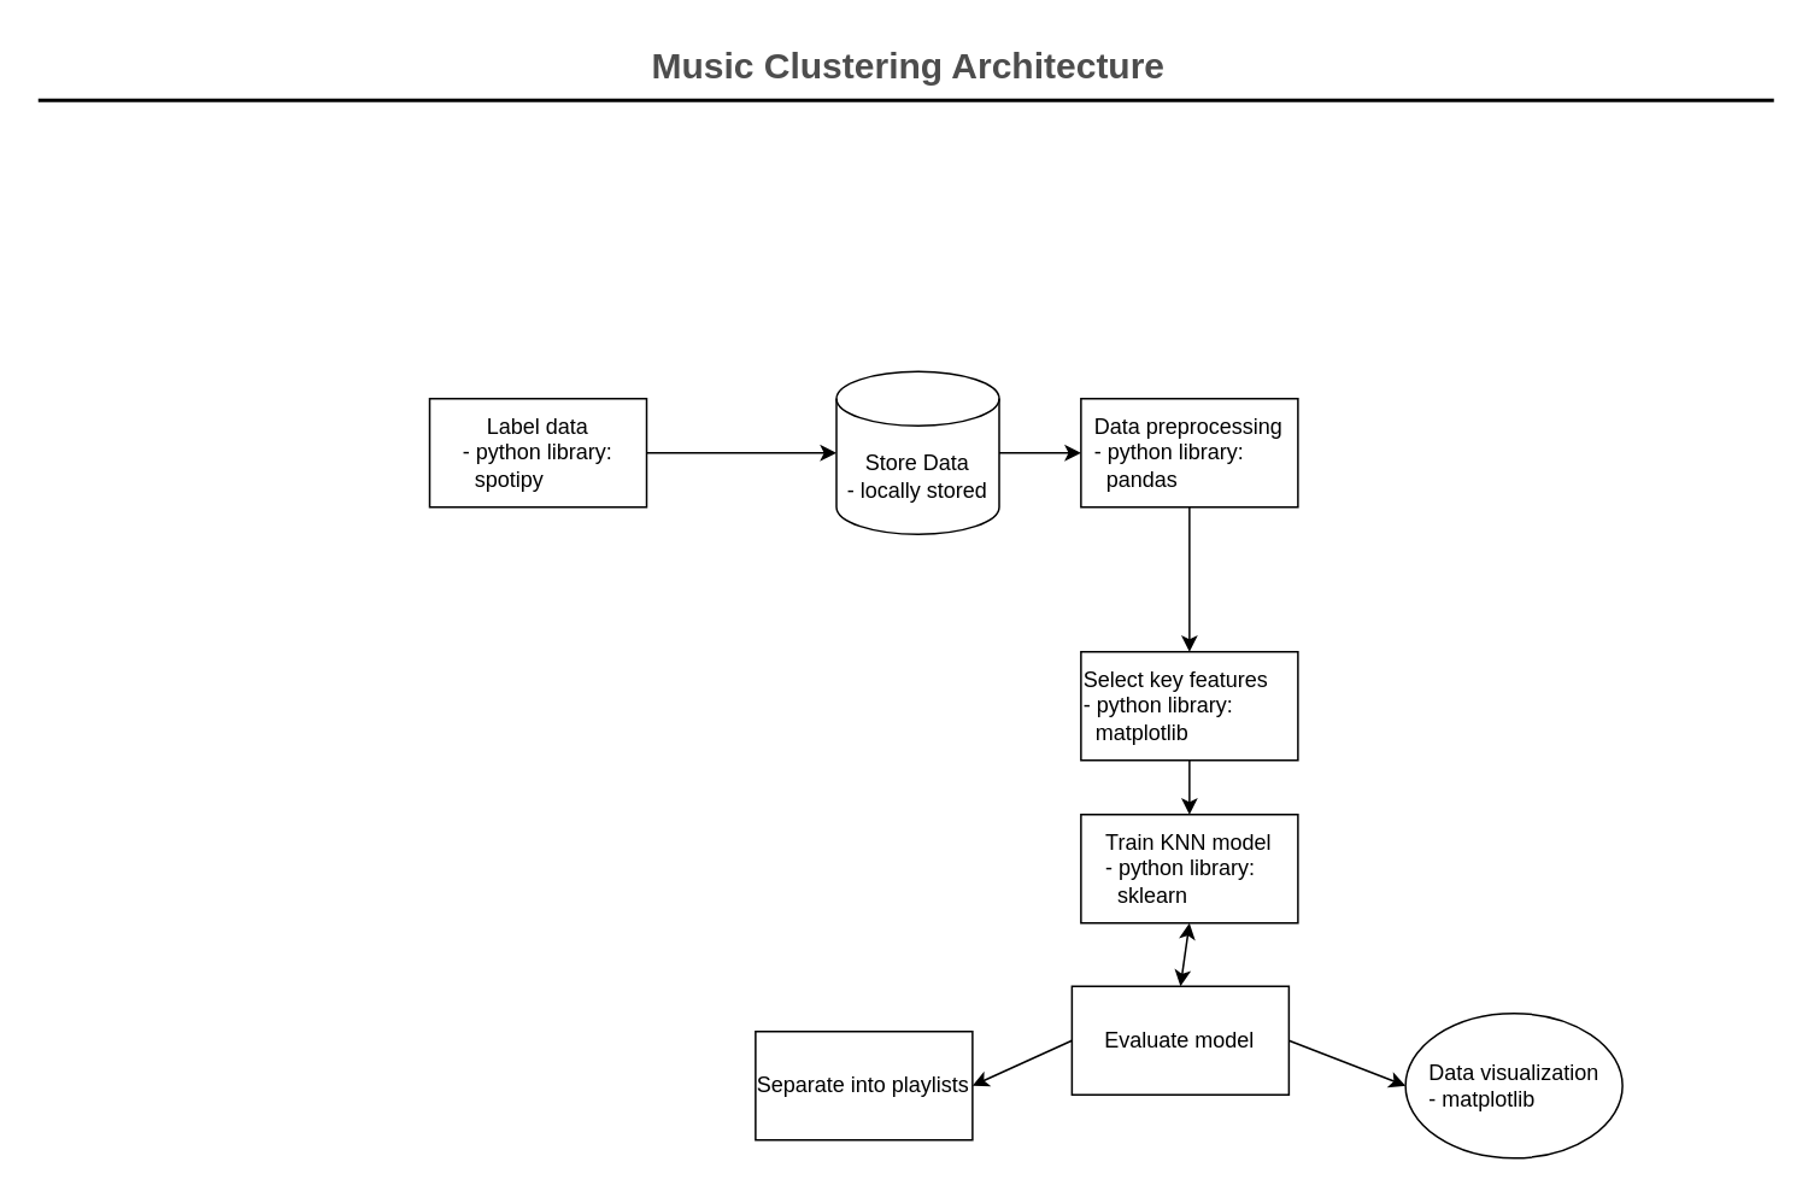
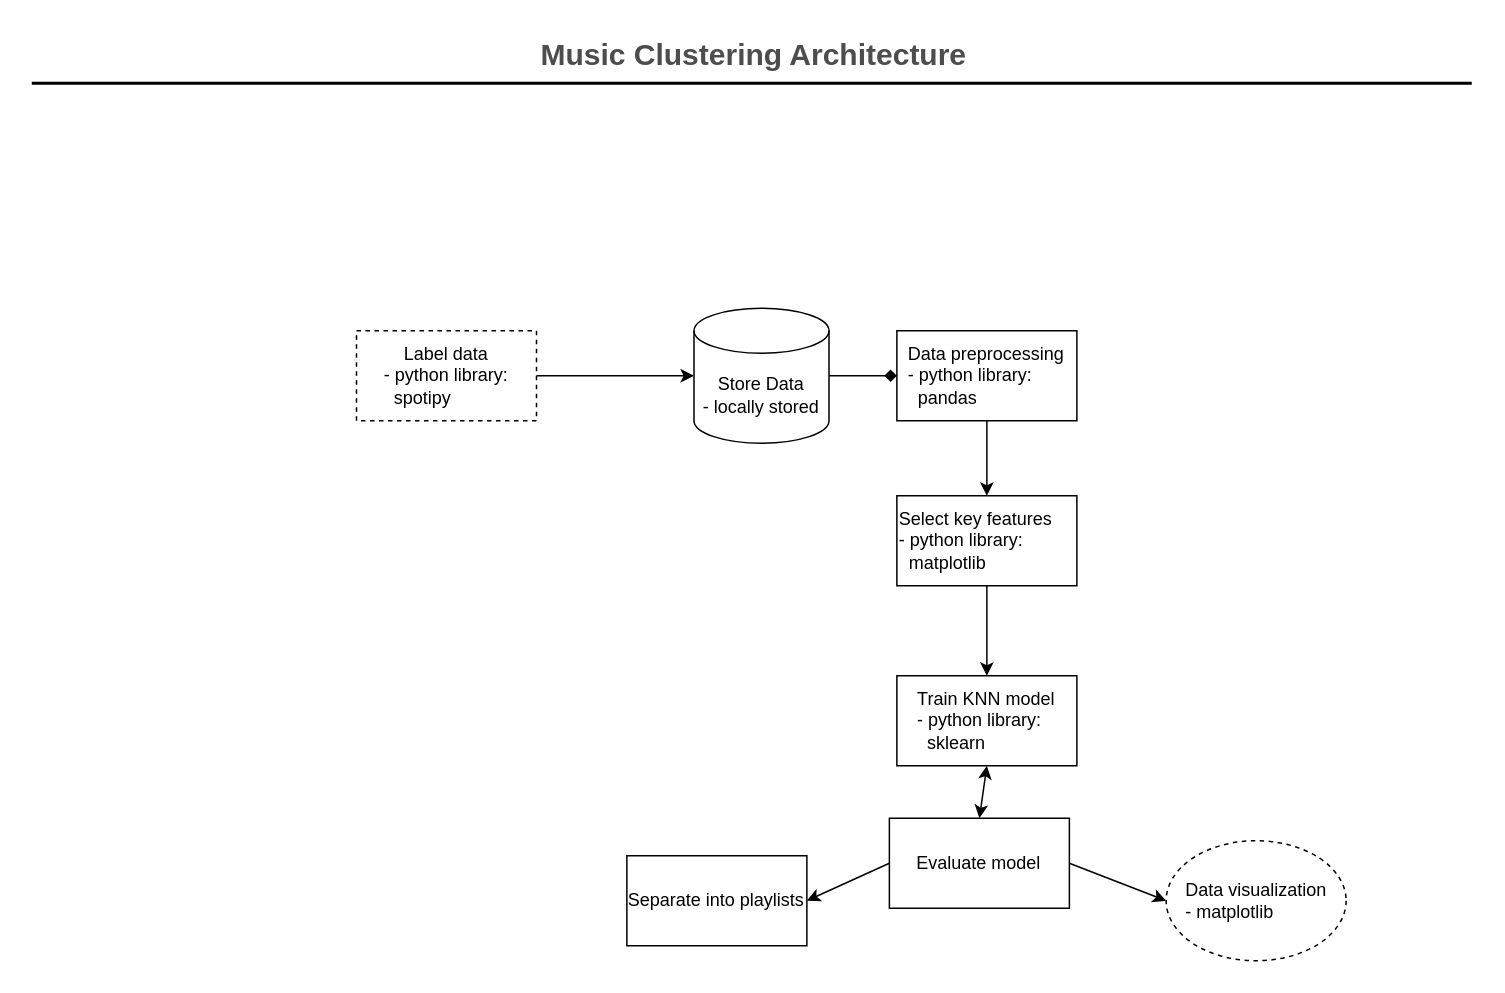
  <mxCell id="0" />
  <mxCell id="1" parent="0" />
  <mxCell id="2" value="Music Clustering Architecture" style="text;html=1;strokeColor=none;fillColor=none;align=center;verticalAlign=middle;whiteSpace=wrap;rounded=0;fontStyle=1;fontSize=20;fontColor=#4D4D4D;" parent="1" vertex="1"><mxGeometry x="106.5" y="20" width="790" height="30" as="geometry" /></mxCell>
  <mxCell id="3" value="" style="line;strokeWidth=2;html=1;fontSize=20;fontColor=#4D4D4D;" parent="1" vertex="1"><mxGeometry x="20.5" y="50" width="960" height="10" as="geometry" /></mxCell>
- <mxCell id="4" value="&lt;div style=&quot;text-align: center&quot;&gt;&lt;span style=&quot;text-align: left&quot;&gt;Label data&lt;/span&gt;&lt;/div&gt;&lt;div style=&quot;text-align: left&quot;&gt;&lt;span&gt;- python library:&lt;/span&gt;&lt;/div&gt;&lt;div style=&quot;text-align: left&quot;&gt;&lt;span&gt;&amp;nbsp; spotipy&lt;/span&gt;&lt;/div&gt;" style="rounded=0;whiteSpace=wrap;html=1;" parent="1" vertex="1"><mxGeometry x="237" y="220" width="120" height="60" as="geometry" /></mxCell>
- <mxCell id="5" value="Select key features&lt;br&gt;&lt;div&gt;- python library:&lt;/div&gt;&lt;div&gt;&amp;nbsp; matplotlib&lt;/div&gt;" style="rounded=0;whiteSpace=wrap;html=1;align=left;" parent="1" vertex="1"><mxGeometry x="597.25" y="360" width="120" height="60" as="geometry" /></mxCell>
+ <mxCell id="4" value="&lt;div style=&quot;text-align: center&quot;&gt;&lt;span style=&quot;text-align: left&quot;&gt;Label data&lt;/span&gt;&lt;/div&gt;&lt;div style=&quot;text-align: left&quot;&gt;&lt;span&gt;- python library:&lt;/span&gt;&lt;/div&gt;&lt;div style=&quot;text-align: left&quot;&gt;&lt;span&gt;&amp;nbsp; spotipy&lt;/span&gt;&lt;/div&gt;" style="rounded=0;whiteSpace=wrap;html=1;dashed=1;" parent="1" vertex="1"><mxGeometry x="237" y="220" width="120" height="60" as="geometry" /></mxCell>
+ <mxCell id="5" value="Select key features&lt;br&gt;&lt;div&gt;- python library:&lt;/div&gt;&lt;div&gt;&amp;nbsp; matplotlib&lt;/div&gt;" style="rounded=0;whiteSpace=wrap;html=1;align=left;" parent="1" vertex="1"><mxGeometry x="597.25" y="330" width="120" height="60" as="geometry" /></mxCell>
  <mxCell id="6" value="&lt;div&gt;&lt;span&gt;Train KNN model&lt;/span&gt;&lt;/div&gt;&lt;div style=&quot;text-align: left&quot;&gt;&lt;div&gt;- python library:&lt;/div&gt;&lt;div&gt;&amp;nbsp; sklearn&lt;/div&gt;&lt;/div&gt;" style="rounded=0;whiteSpace=wrap;html=1;align=center;" vertex="1" parent="1"><mxGeometry x="597.25" y="450" width="120" height="60" as="geometry" /></mxCell>
  <mxCell id="7" value="" style="endArrow=classic;html=1;rounded=0;exitX=1;exitY=0.5;exitDx=0;exitDy=0;entryX=0;entryY=0.5;entryDx=0;entryDy=0;entryPerimeter=0;" edge="1" parent="1" source="4" target="15"><mxGeometry width="50" height="50" relative="1" as="geometry"><mxPoint x="477" y="640" as="sourcePoint" /><mxPoint x="417" y="250" as="targetPoint" /></mxGeometry></mxCell>
  <mxCell id="8" value="Evaluate model" style="rounded=0;whiteSpace=wrap;html=1;align=center;" vertex="1" parent="1"><mxGeometry x="592.25" y="545" width="120" height="60" as="geometry" /></mxCell>
  <mxCell id="9" value="Separate into playlists" style="rounded=0;whiteSpace=wrap;html=1;align=center;" vertex="1" parent="1"><mxGeometry x="417.25" y="570" width="120" height="60" as="geometry" /></mxCell>
  <mxCell id="10" value="" style="endArrow=classic;html=1;rounded=0;exitX=0.5;exitY=1;exitDx=0;exitDy=0;" edge="1" parent="1" source="5" target="6"><mxGeometry width="50" height="50" relative="1" as="geometry"><mxPoint x="487.25" y="640" as="sourcePoint" /><mxPoint x="537.25" y="590" as="targetPoint" /></mxGeometry></mxCell>
  <mxCell id="11" value="" style="endArrow=classic;html=1;rounded=0;entryX=1;entryY=0.5;entryDx=0;entryDy=0;exitX=0;exitY=0.5;exitDx=0;exitDy=0;" edge="1" parent="1" source="8" target="9"><mxGeometry width="50" height="50" relative="1" as="geometry"><mxPoint x="507.25" y="660" as="sourcePoint" /><mxPoint x="557.25" y="610" as="targetPoint" /></mxGeometry></mxCell>
  <mxCell id="12" value="" style="endArrow=classic;html=1;rounded=0;exitX=1;exitY=0.5;exitDx=0;exitDy=0;entryX=0;entryY=0.5;entryDx=0;entryDy=0;" edge="1" parent="1" source="8" target="14"><mxGeometry width="50" height="50" relative="1" as="geometry"><mxPoint x="517.25" y="670" as="sourcePoint" /><mxPoint x="776.75" y="600" as="targetPoint" /></mxGeometry></mxCell>
  <mxCell id="13" value="" style="endArrow=classic;startArrow=classic;html=1;rounded=0;exitX=0.5;exitY=0;exitDx=0;exitDy=0;entryX=0.5;entryY=1;entryDx=0;entryDy=0;" edge="1" parent="1" source="8" target="6"><mxGeometry width="50" height="50" relative="1" as="geometry"><mxPoint x="477" y="550" as="sourcePoint" /><mxPoint x="527" y="500" as="targetPoint" /></mxGeometry></mxCell>
- <mxCell id="14" value="Data visualization&lt;br&gt;&lt;div style=&quot;text-align: left&quot;&gt;- matplotlib&lt;/div&gt;" style="ellipse;whiteSpace=wrap;html=1;align=center;" vertex="1" parent="1"><mxGeometry x="776.75" y="560" width="120" height="80" as="geometry" /></mxCell>
+ <mxCell id="14" value="Data visualization&lt;br&gt;&lt;div style=&quot;text-align: left&quot;&gt;- matplotlib&lt;/div&gt;" style="ellipse;whiteSpace=wrap;html=1;align=center;dashed=1;" vertex="1" parent="1"><mxGeometry x="776.75" y="560" width="120" height="80" as="geometry" /></mxCell>
  <mxCell id="15" value="&lt;div&gt;&lt;span&gt;Store Data&lt;/span&gt;&lt;/div&gt;&lt;div style=&quot;text-align: left&quot;&gt;&lt;span&gt;- locally stored&lt;/span&gt;&lt;/div&gt;" style="shape=cylinder3;whiteSpace=wrap;html=1;boundedLbl=1;backgroundOutline=1;size=15;align=center;" vertex="1" parent="1"><mxGeometry x="462" y="205" width="90" height="90" as="geometry" /></mxCell>
  <mxCell id="16" value="&lt;div&gt;&lt;span&gt;Data preprocessing&lt;/span&gt;&lt;/div&gt;&lt;div style=&quot;text-align: left&quot;&gt;&lt;div&gt;- python library:&lt;/div&gt;&lt;div&gt;&amp;nbsp; pandas&lt;/div&gt;&lt;/div&gt;" style="rounded=0;whiteSpace=wrap;html=1;align=center;" vertex="1" parent="1"><mxGeometry x="597.25" y="220" width="120" height="60" as="geometry" /></mxCell>
- <mxCell id="17" value="" style="endArrow=classic;html=1;rounded=0;exitX=1;exitY=0.5;exitDx=0;exitDy=0;exitPerimeter=0;entryX=0;entryY=0.5;entryDx=0;entryDy=0;" edge="1" parent="1" source="15" target="16"><mxGeometry width="50" height="50" relative="1" as="geometry"><mxPoint x="477" y="550" as="sourcePoint" /><mxPoint x="527" y="500" as="targetPoint" /></mxGeometry></mxCell>
+ <mxCell id="17" value="" style="endArrow=diamond;html=1;rounded=0;exitX=1;exitY=0.5;exitDx=0;exitDy=0;exitPerimeter=0;entryX=0;entryY=0.5;entryDx=0;entryDy=0;" edge="1" parent="1" source="15" target="16"><mxGeometry width="50" height="50" relative="1" as="geometry"><mxPoint x="477" y="550" as="sourcePoint" /><mxPoint x="527" y="500" as="targetPoint" /></mxGeometry></mxCell>
  <mxCell id="18" value="" style="endArrow=classic;html=1;rounded=0;exitX=0.5;exitY=1;exitDx=0;exitDy=0;entryX=0.5;entryY=0;entryDx=0;entryDy=0;" edge="1" parent="1" source="16" target="5"><mxGeometry width="50" height="50" relative="1" as="geometry"><mxPoint x="527" y="600" as="sourcePoint" /><mxPoint x="577" y="550" as="targetPoint" /></mxGeometry></mxCell>
